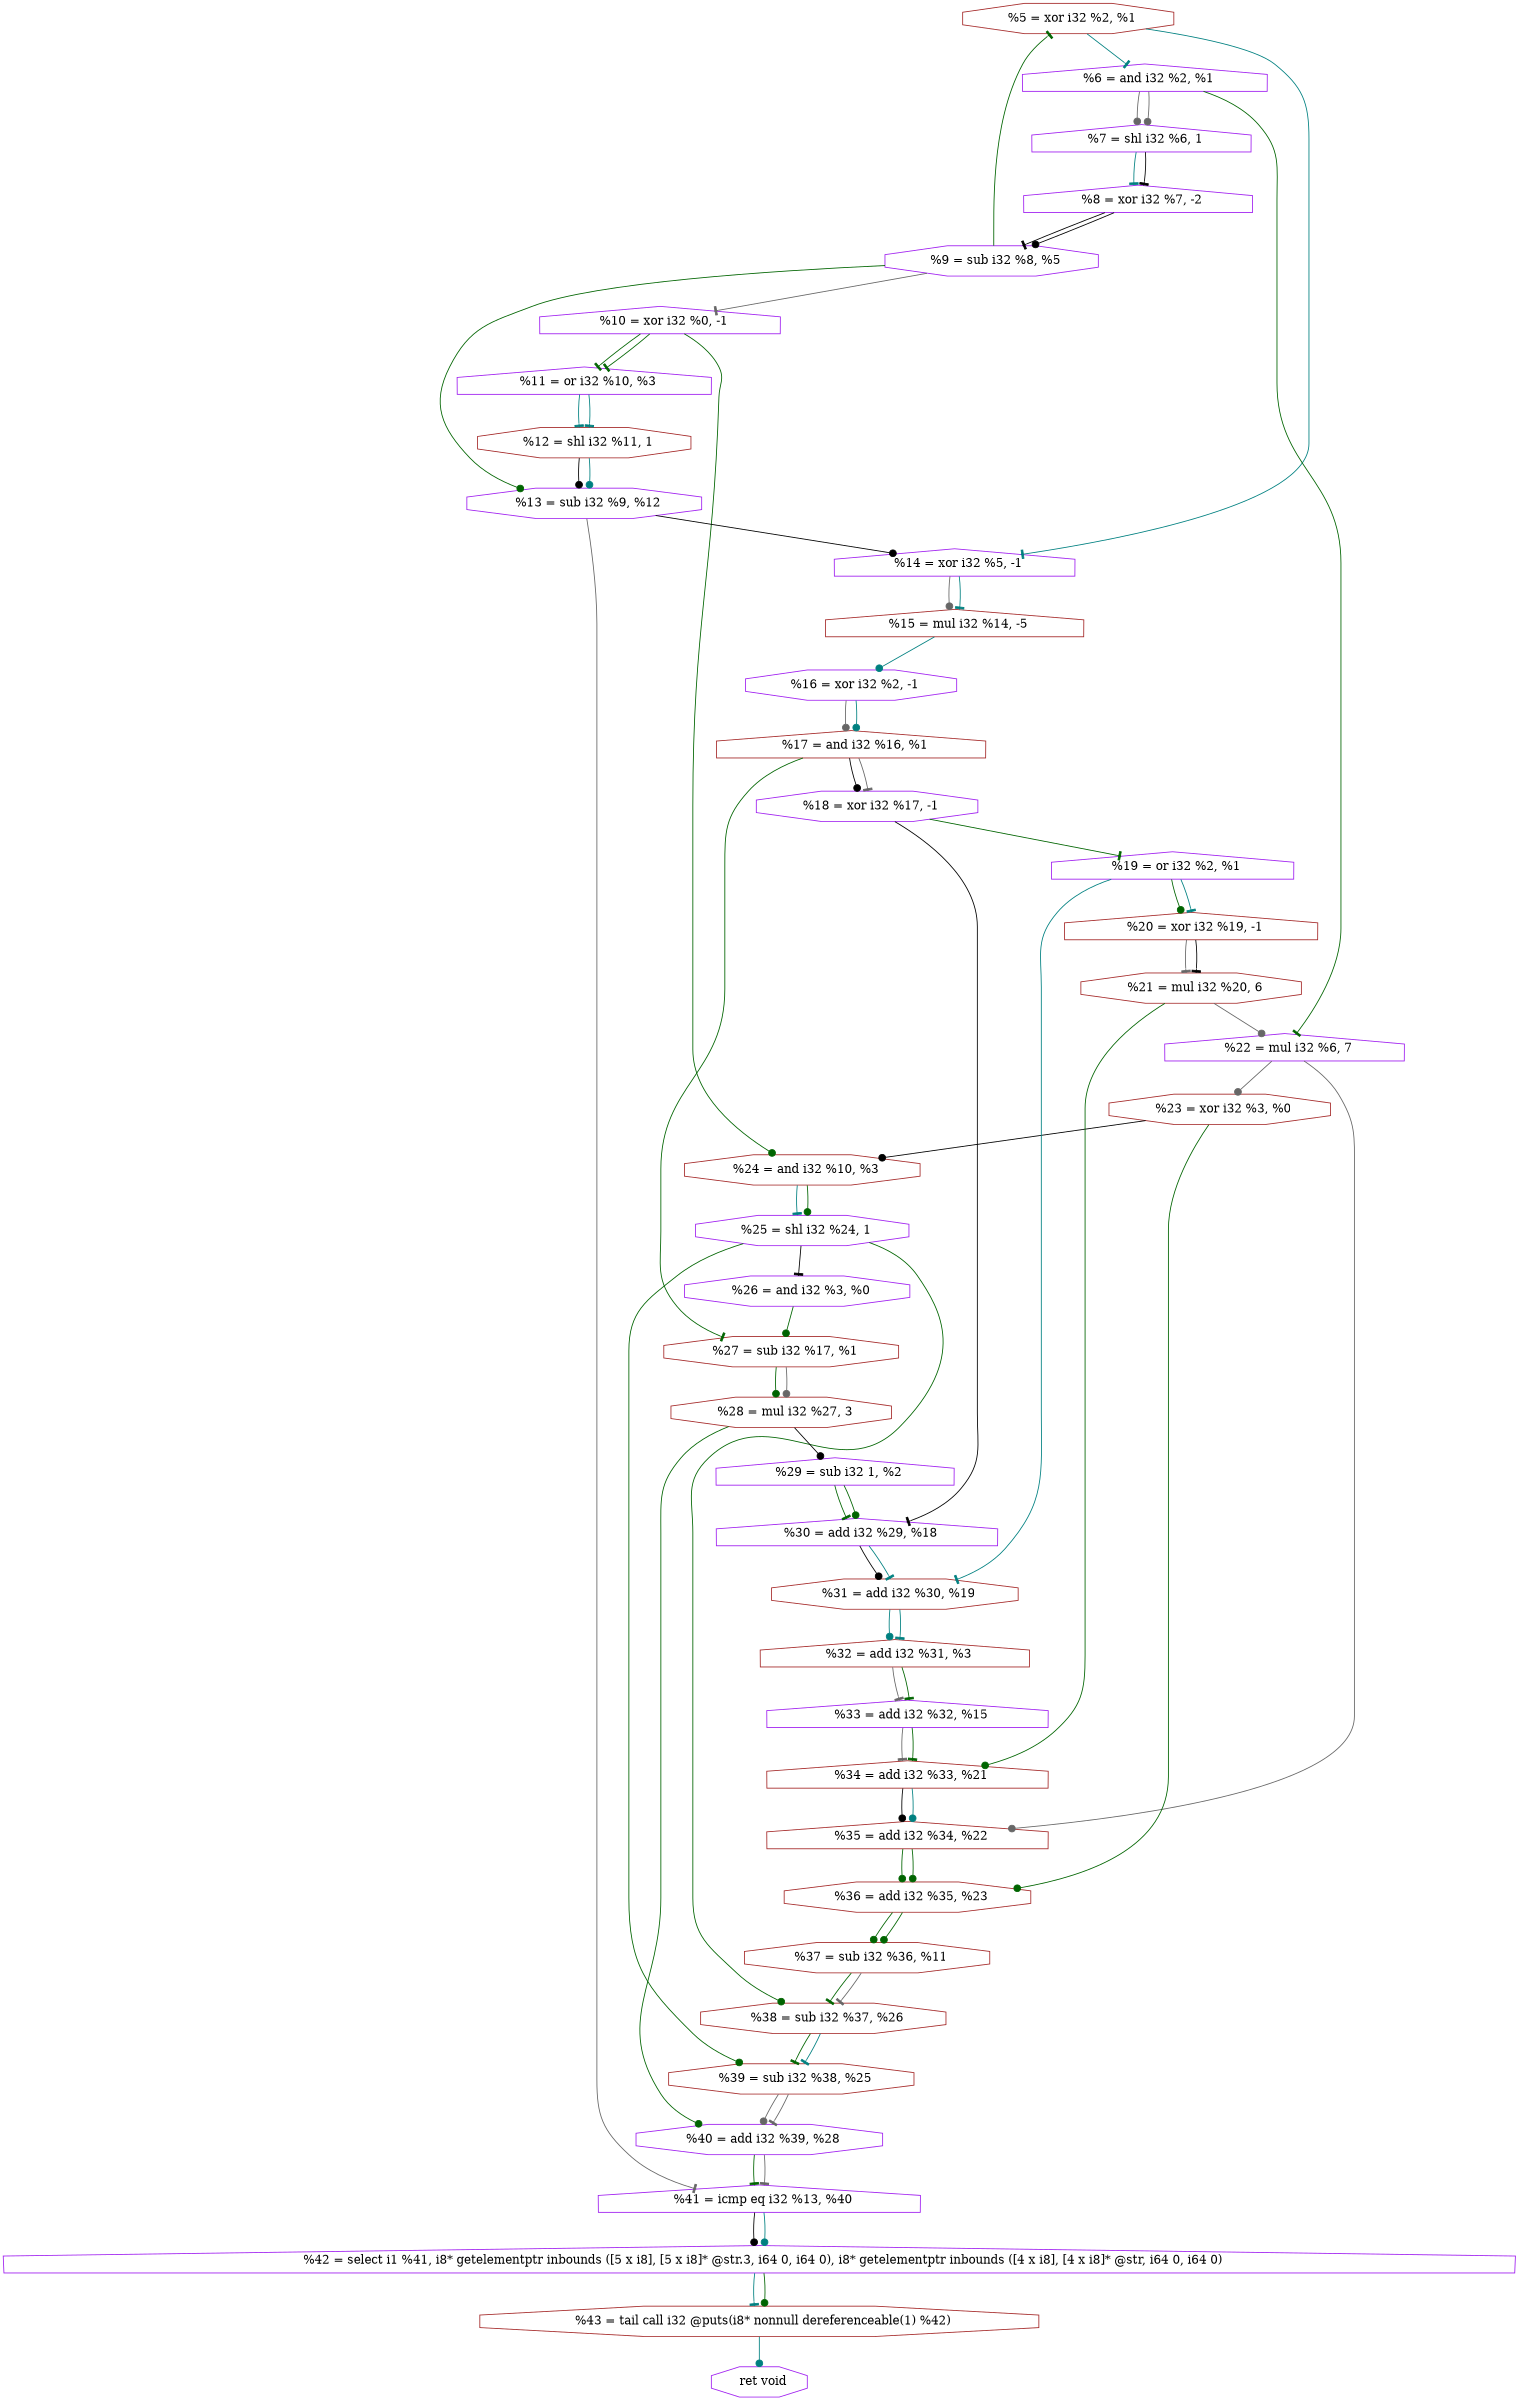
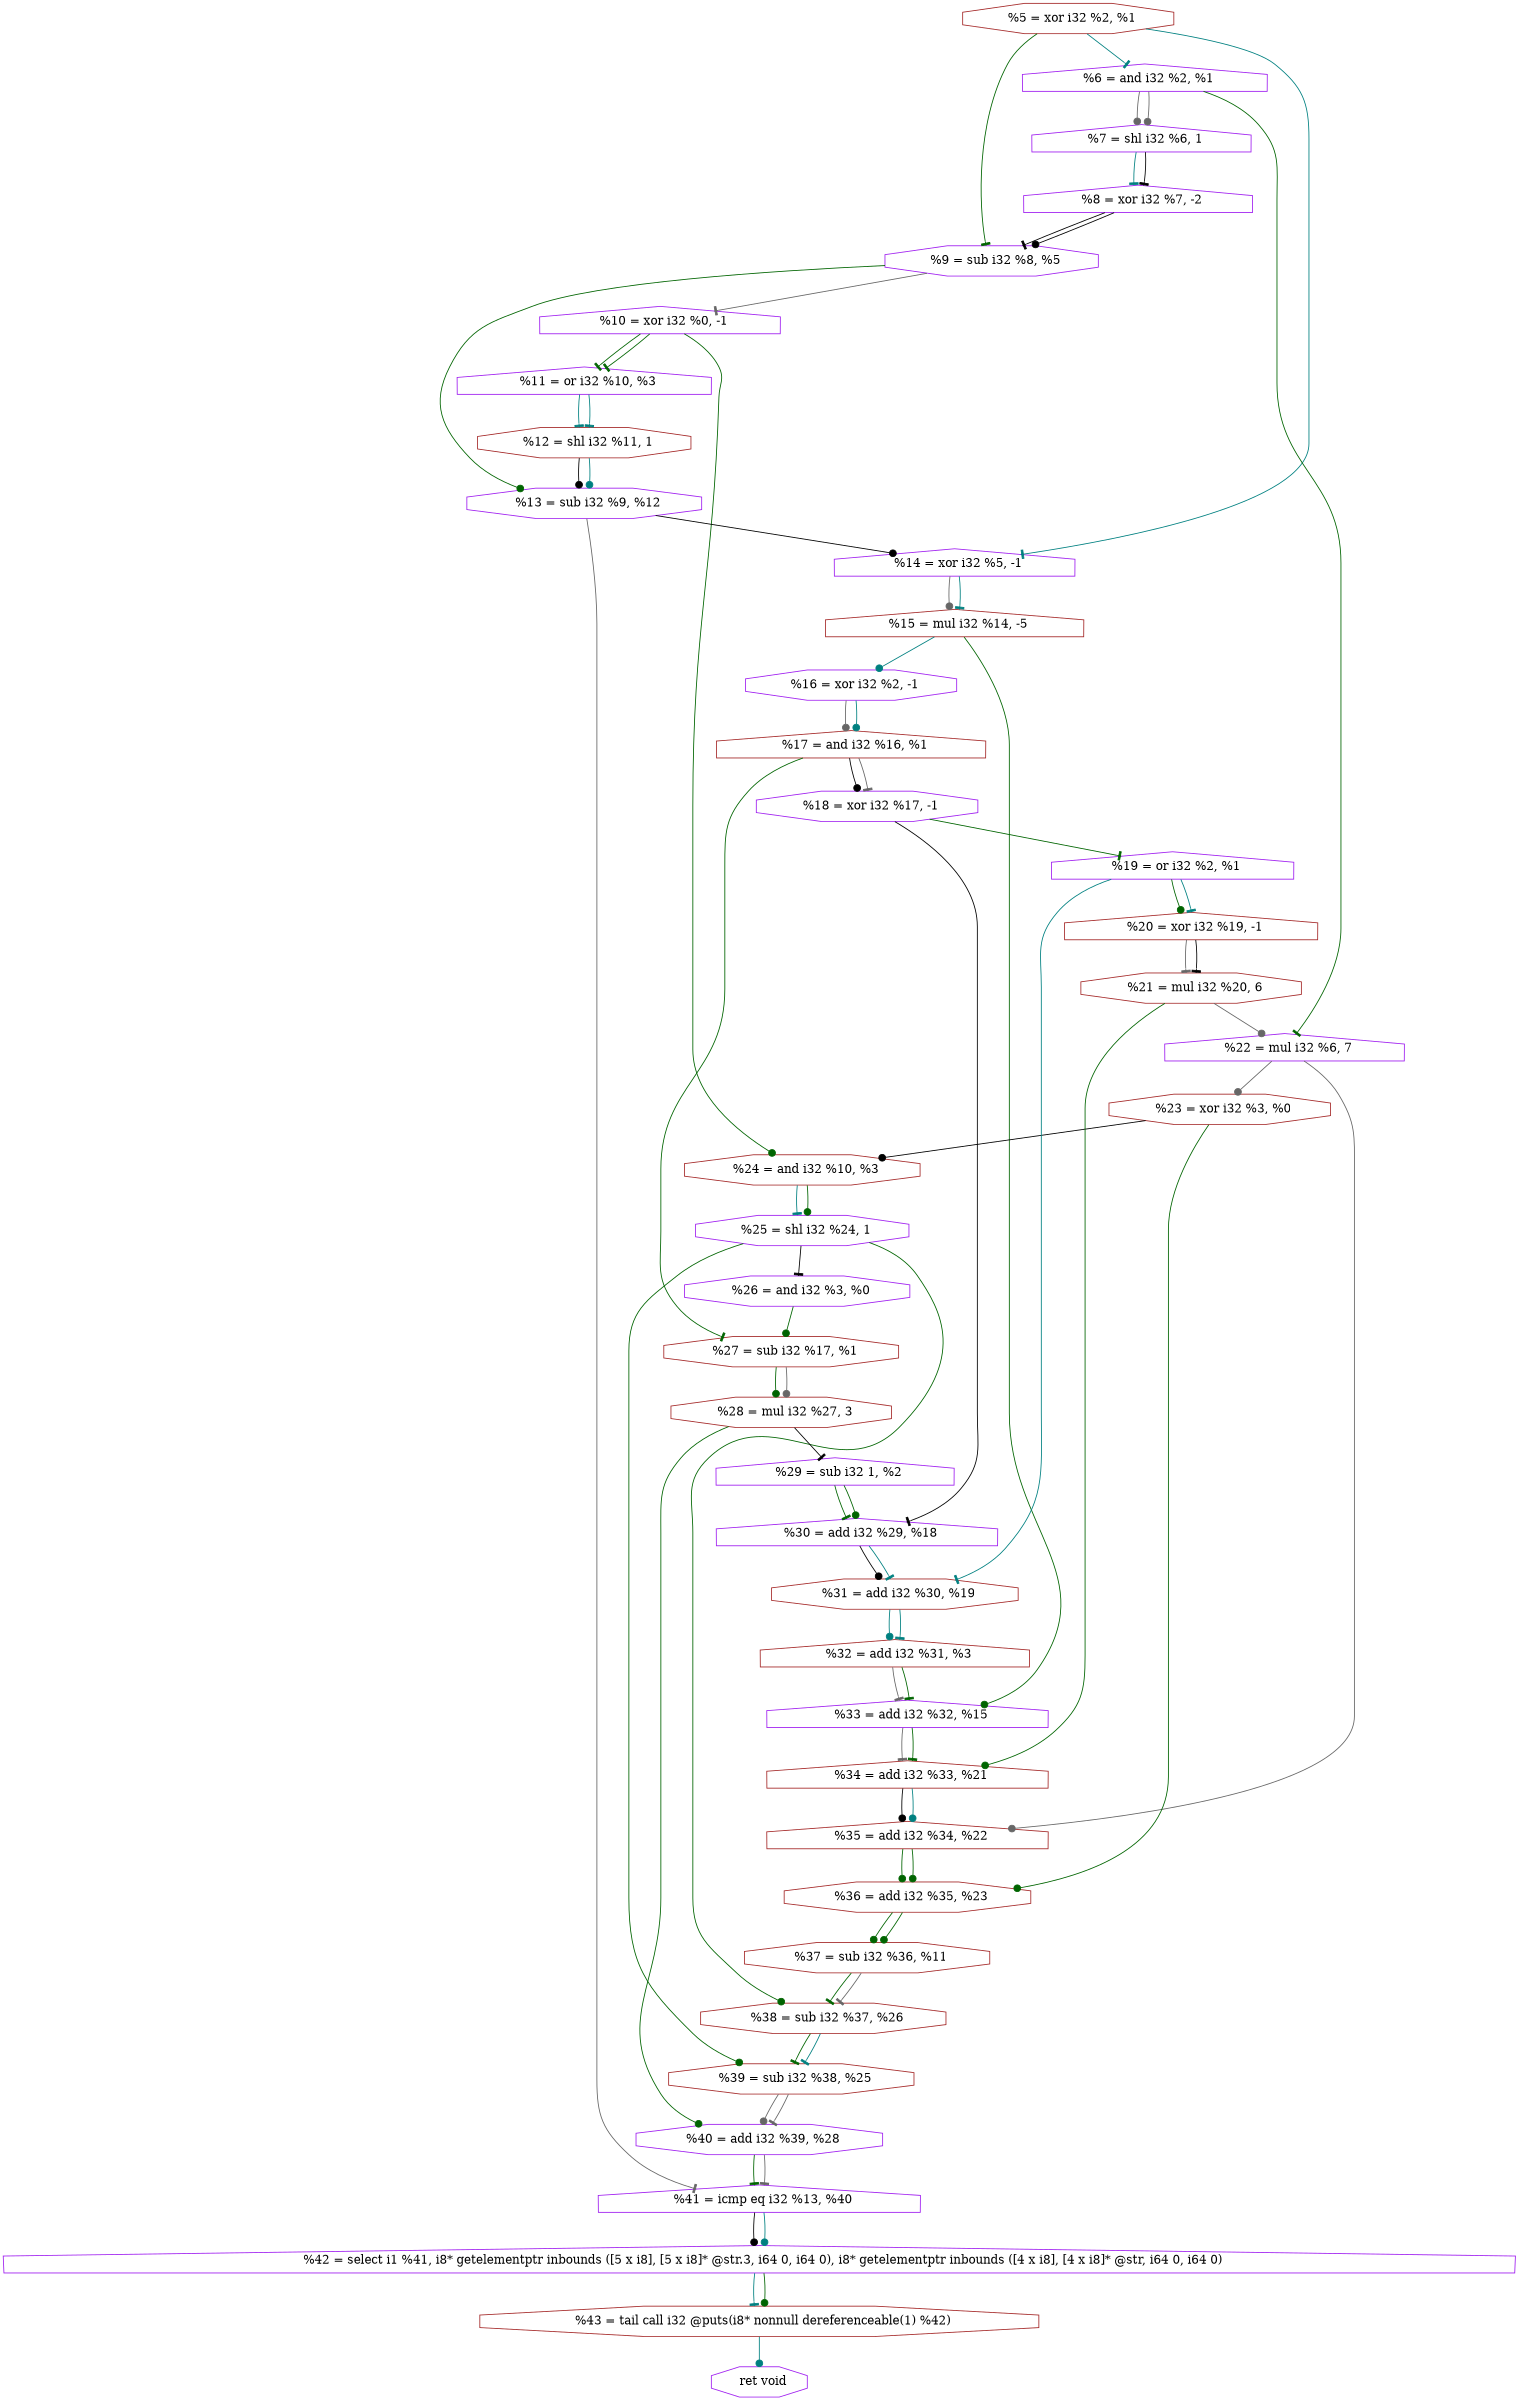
  digraph {
    node [color=purple shape=octagon]
    edge [arrowhead=dot color=darkgreen]
    n1 [color=brown label="  %5 = xor i32 %2, %1"]
    n2 [label="  %6 = and i32 %2, %1" shape=house]
    n3 [label="  %9 = sub i32 %8, %5"]
    n4 [label="  %14 = xor i32 %5, -1" shape=house]
    n5 [label="  %7 = shl i32 %6, 1" shape=house]
    n6 [label="  %22 = mul i32 %6, 7" shape=house]
    n7 [label="  %10 = xor i32 %0, -1" shape=house]
    n8 [label="  %13 = sub i32 %9, %12"]
    n9 [color=brown label="  %15 = mul i32 %14, -5" shape=house]
    n10 [label="  %8 = xor i32 %7, -2" shape=house]
    n11 [color=brown label="  %23 = xor i32 %3, %0"]
    n12 [color=brown label="  %35 = add i32 %34, %22" shape=house]
    n13 [label="  %11 = or i32 %10, %3" shape=house]
    n14 [color=brown label="  %24 = and i32 %10, %3"]
    n15 [label="  %41 = icmp eq i32 %13, %40" shape=house]
    n16 [color=brown label="  %12 = shl i32 %11, 1"]
    n17 [label="  %25 = shl i32 %24, 1"]
    n18 [color=brown label="  %37 = sub i32 %36, %11"]
    n19 [color=brown label="  %38 = sub i32 %37, %26"]
    n20 [label="  %42 = select i1 %41, i8* getelementptr inbounds ([5 x i8], [5 x i8]* @str.3, i64 0, i64 0), i8* getelementptr inbounds ([4 x i8], [4 x i8]* @str, i64 0, i64 0)" shape=house]
    n21 [label="  %16 = xor i32 %2, -1"]
    n22 [label="  %33 = add i32 %32, %15" shape=house]
    n23 [color=brown label="  %17 = and i32 %16, %1" shape=house]
    n24 [color=brown label="  %34 = add i32 %33, %21" shape=house]
    n25 [label="  %18 = xor i32 %17, -1"]
    n26 [color=brown label="  %27 = sub i32 %17, %1"]
    n27 [label="  %19 = or i32 %2, %1" shape=house]
    n28 [label="  %30 = add i32 %29, %18" shape=house]
    n29 [color=brown label="  %28 = mul i32 %27, 3"]
    n30 [color=brown label="  %20 = xor i32 %19, -1" shape=house]
    n31 [color=brown label="  %31 = add i32 %30, %19"]
    n32 [color=brown label="  %21 = mul i32 %20, 6"]
    n33 [color=brown label="  %32 = add i32 %31, %3" shape=house]
    n34 [color=brown label="  %36 = add i32 %35, %23"]
    n35 [label="  %26 = and i32 %3, %0"]
    n36 [color=brown label="  %39 = sub i32 %38, %25"]
    n37 [label="  %40 = add i32 %39, %28"]
    n38 [label="  %29 = sub i32 1, %2" shape=house]
    n39 [color=brown label="  %43 = tail call i32 @puts(i8* nonnull dereferenceable(1) %42)"]
    n40 [label="  ret void"]
    n1 -> n2 [arrowhead=tee color=teal]
-   n3 -> n1 [arrowhead=tee]
+   n1 -> n3 [arrowhead=tee]
    n1 -> n4 [arrowhead=tee color=teal]
    n2 -> n5 [color=gray40]
    n2 -> n5 [color=gray40]
    n2 -> n6 [arrowhead=tee]
    n3 -> n7 [arrowhead=tee color=gray40]
    n3 -> n8
    n4 -> n9 [color=gray40]
    n4 -> n9 [arrowhead=tee color=teal]
    n5 -> n10 [arrowhead=tee color=teal]
    n5 -> n10 [arrowhead=tee color=black]
    n6 -> n11 [color=gray40]
    n6 -> n12 [color=gray40]
    n7 -> n13 [arrowhead=tee]
    n7 -> n13 [arrowhead=tee]
    n7 -> n14
    n8 -> n4 [color=black]
    n8 -> n15 [arrowhead=tee color=gray40]
    n9 -> n21 [color=teal]
+   n9 -> n22
    n10 -> n3 [arrowhead=tee color=black]
    n10 -> n3 [color=black]
    n11 -> n14 [color=black]
    n11 -> n34
    n12 -> n34
    n12 -> n34
    n13 -> n16 [arrowhead=tee color=teal]
    n13 -> n16 [arrowhead=tee color=teal]
    n14 -> n17 [arrowhead=tee color=teal]
    n14 -> n17
    n15 -> n20 [color=black]
    n15 -> n20 [color=teal]
    n16 -> n8 [color=black]
    n16 -> n8 [color=teal]
    n17 -> n19
    n17 -> n35 [arrowhead=tee color=black]
    n17 -> n36
    n18 -> n19 [arrowhead=tee]
    n18 -> n19 [arrowhead=tee color=gray40]
    n19 -> n36 [arrowhead=tee]
    n19 -> n36 [arrowhead=tee color=teal]
    n20 -> n39 [arrowhead=tee color=teal]
    n20 -> n39
    n21 -> n23 [color=gray40]
    n21 -> n23 [color=teal]
    n22 -> n24 [arrowhead=tee color=gray40]
    n22 -> n24 [arrowhead=tee]
    n23 -> n25 [color=black]
    n23 -> n25 [arrowhead=tee color=gray40]
    n23 -> n26 [arrowhead=tee]
    n24 -> n12 [color=black]
    n24 -> n12 [color=teal]
    n25 -> n27 [arrowhead=tee]
    n25 -> n28 [arrowhead=tee color=black]
    n26 -> n29
    n26 -> n29 [color=gray40]
    n27 -> n30
    n27 -> n30 [arrowhead=tee color=teal]
    n27 -> n31 [arrowhead=tee color=teal]
    n28 -> n31 [color=black]
    n28 -> n31 [arrowhead=tee color=teal]
    n29 -> n37
-   n29 -> n38 [color=black]
+   n29 -> n38 [arrowhead=tee color=black]
    n30 -> n32 [arrowhead=tee color=gray40]
    n30 -> n32 [arrowhead=tee color=black]
    n31 -> n33 [color=teal]
    n31 -> n33 [arrowhead=tee color=teal]
    n32 -> n6 [color=gray40]
    n32 -> n24
    n33 -> n22 [arrowhead=tee color=gray40]
    n33 -> n22 [arrowhead=tee]
    n34 -> n18
    n34 -> n18
    n35 -> n26
    n36 -> n37 [color=gray40]
    n36 -> n37 [arrowhead=tee color=gray40]
    n37 -> n15 [arrowhead=tee]
    n37 -> n15 [arrowhead=tee color=gray40]
    n38 -> n28 [arrowhead=tee]
    n38 -> n28
    n39 -> n40 [color=teal]
  }
